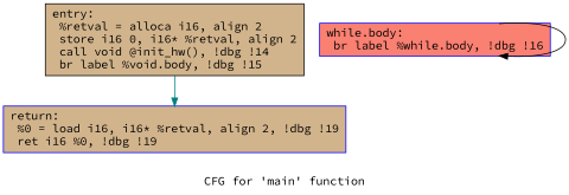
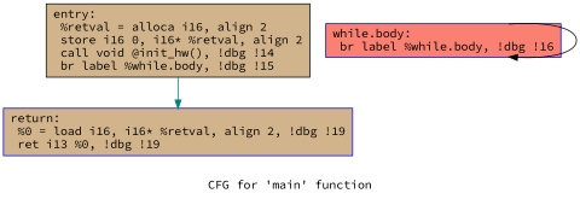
  digraph {
    fontname="Source Code Pro"
    label="CFG for 'main' function"
    node [color=blue fillcolor=tan fontname="Source Code Pro" shape=record style=filled]
    edge [fontname="Source Code Pro"]
-   n1 [color=black label="{entry:\l  %retval = alloca i16, align 2\l  store i16 0, i16* %retval, align 2\l  call void @init_hw(), !dbg !14\l  br label %void.body, !dbg !15\l}"]
-   n2 [label="{return:                                           \l  %0 = load i16, i16* %retval, align 2, !dbg !19\l  ret i16 %0, !dbg !19\l}"]
+   n1 [color=black label="{entry:\l  %retval = alloca i16, align 2\l  store i16 0, i16* %retval, align 2\l  call void @init_hw(), !dbg !14\l  br label %while.body, !dbg !15\l}"]
+   n2 [label="{return:                                           \l  %0 = load i16, i16* %retval, align 2, !dbg !19\l  ret i13 %0, !dbg !19\l}"]
    n3 [fillcolor=salmon label="{while.body:                                       \l  br label %while.body, !dbg !16\l}"]
    n1 -> n2 [color=teal]
    n3 -> n3 [color=black]
  }
